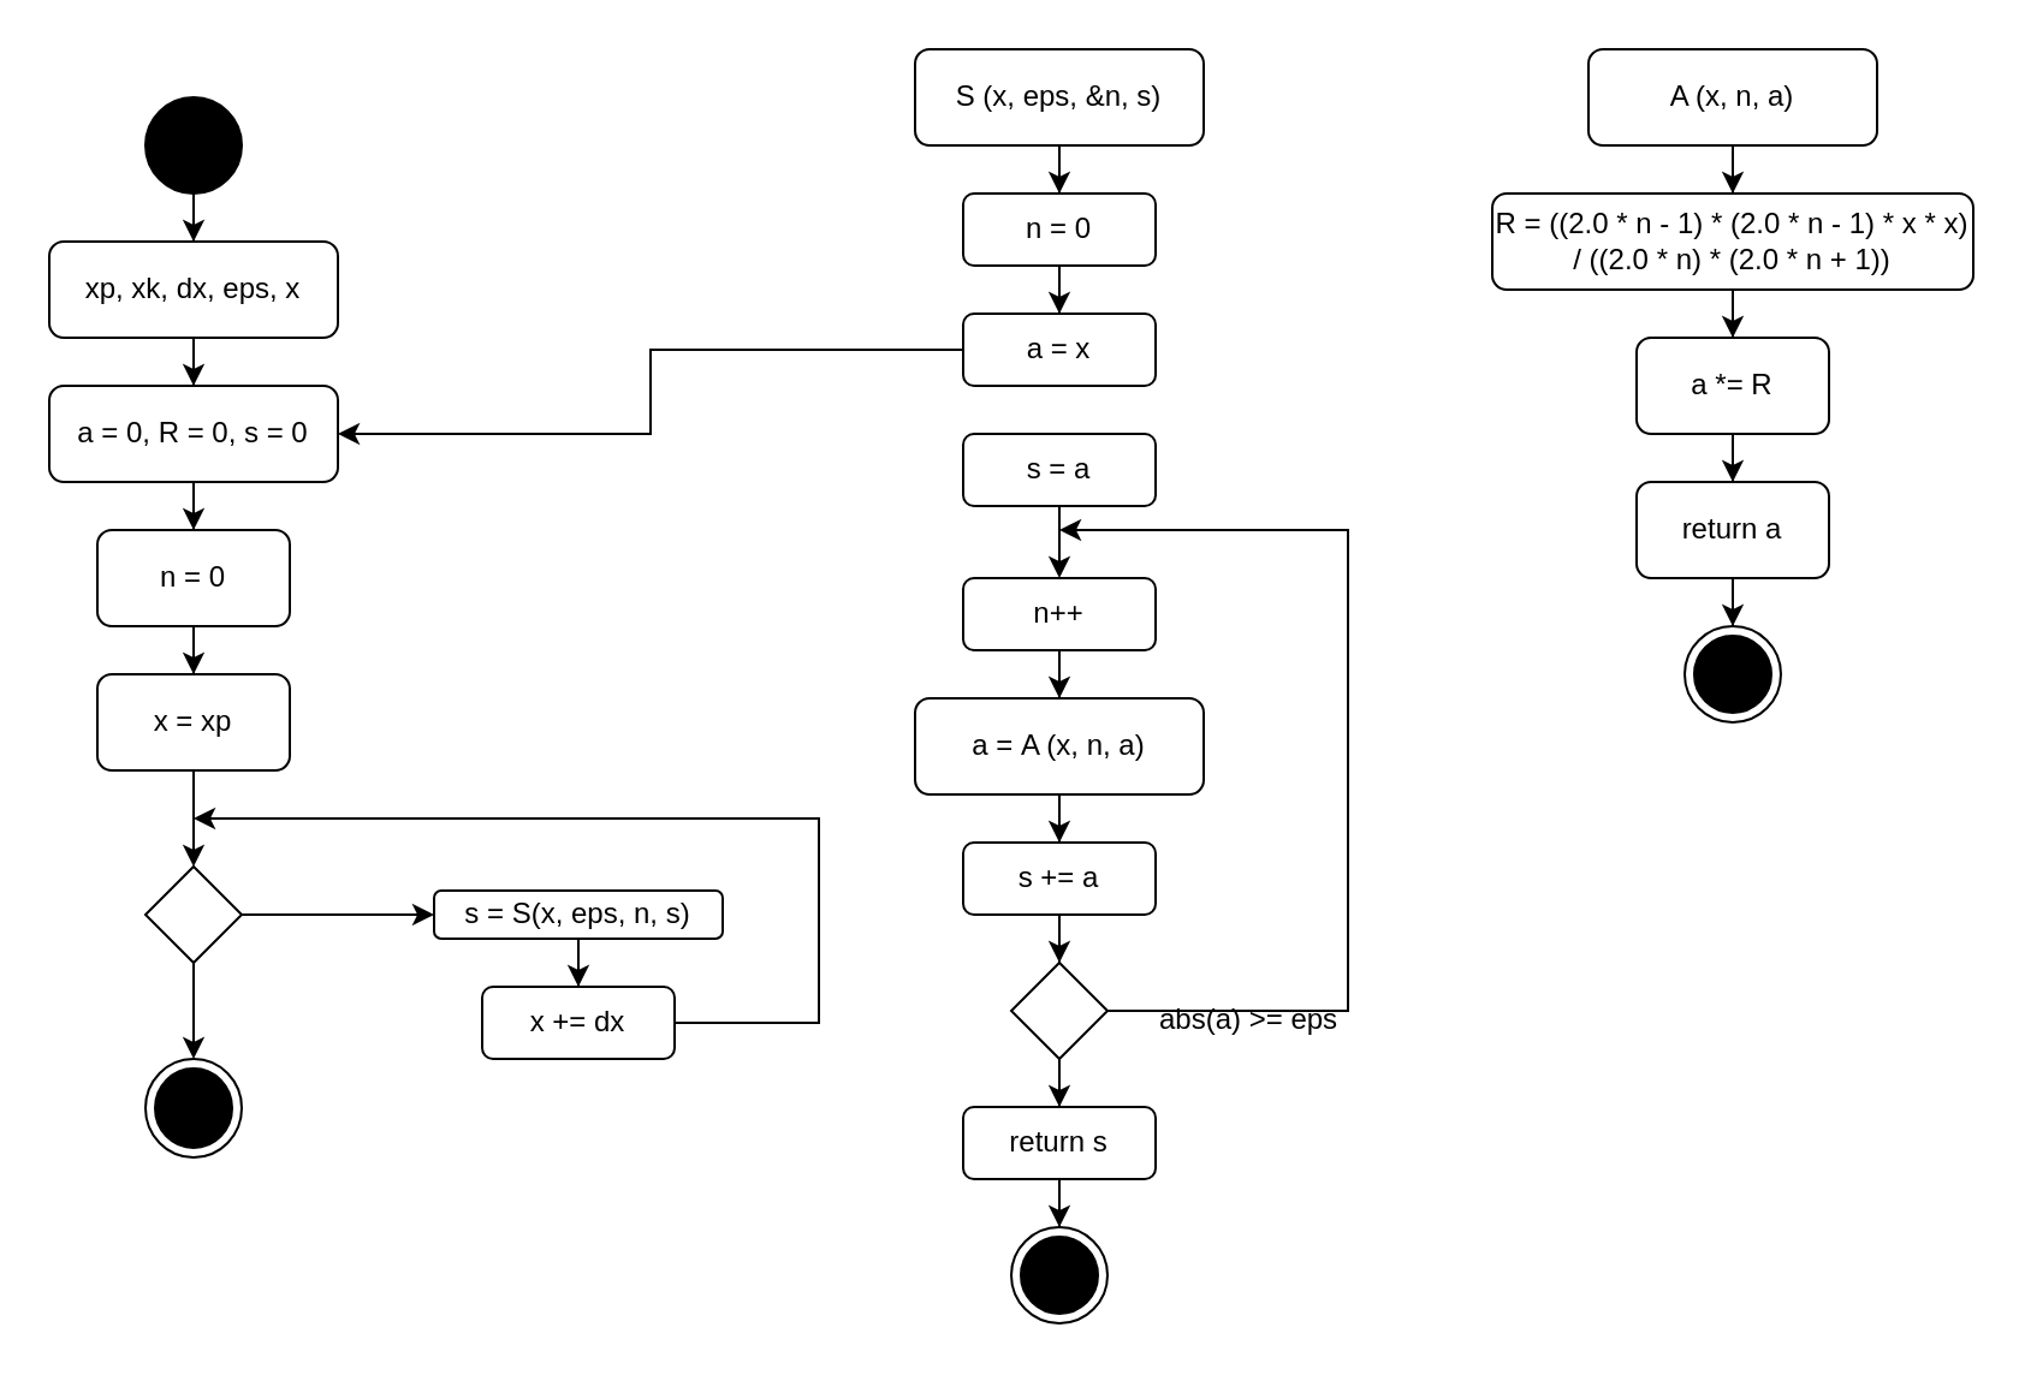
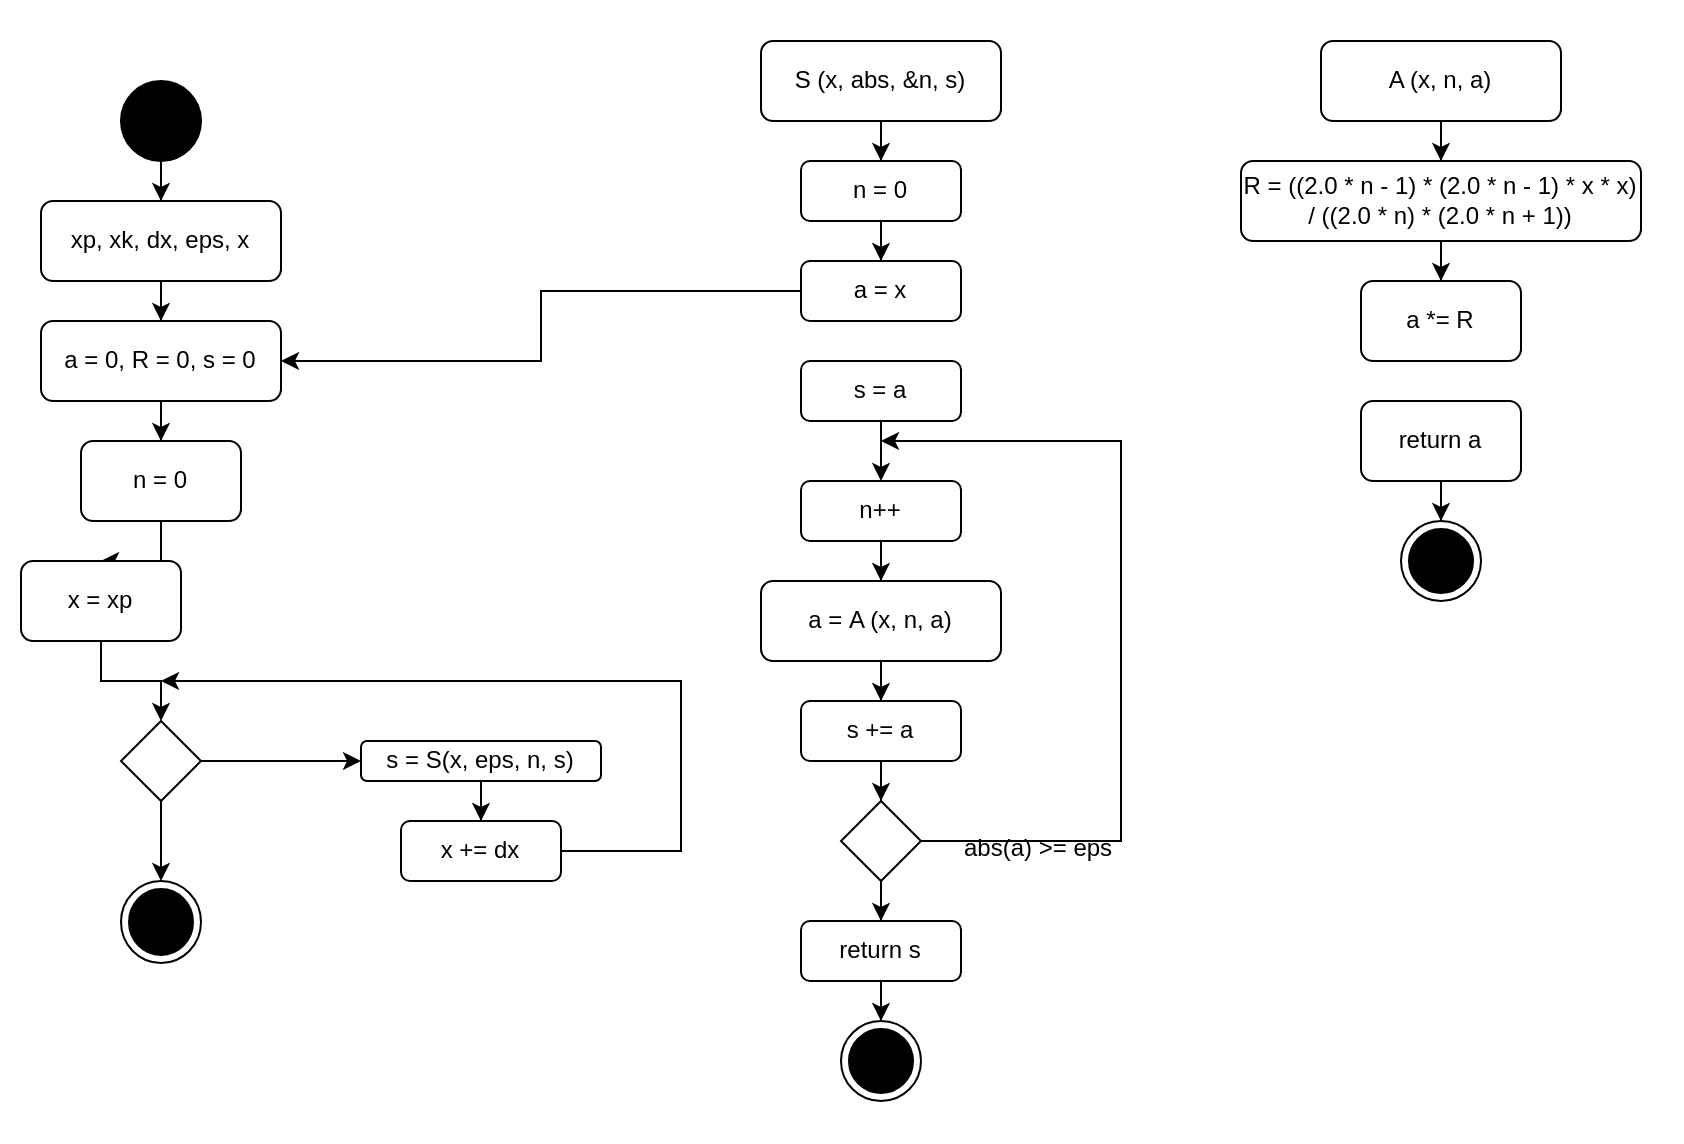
  <mxCell id="0" />
  <mxCell id="1" parent="0" />
  <mxCell id="2" style="edgeStyle=orthogonalEdgeStyle;rounded=0;orthogonalLoop=1;jettySize=auto;html=1;entryX=0.5;entryY=0;entryDx=0;entryDy=0;" edge="1" parent="1" source="3" target="5"><mxGeometry relative="1" as="geometry" /></mxCell>
  <mxCell id="3" value="" style="ellipse;fillColor=strokeColor;html=1;" vertex="1" parent="1"><mxGeometry x="60" y="40" width="40" height="40" as="geometry" /></mxCell>
  <mxCell id="4" style="edgeStyle=orthogonalEdgeStyle;rounded=0;orthogonalLoop=1;jettySize=auto;html=1;entryX=0.5;entryY=0;entryDx=0;entryDy=0;" edge="1" parent="1" source="5" target="7"><mxGeometry relative="1" as="geometry" /></mxCell>
  <mxCell id="5" value="xp, xk, dx, eps, x" style="rounded=1;whiteSpace=wrap;html=1;" vertex="1" parent="1"><mxGeometry y="100" width="120" height="40" as="geometry" x="20" /></mxCell>
  <mxCell id="6" style="edgeStyle=orthogonalEdgeStyle;rounded=0;orthogonalLoop=1;jettySize=auto;html=1;entryX=0.5;entryY=0;entryDx=0;entryDy=0;" edge="1" parent="1" source="7" target="9"><mxGeometry relative="1" as="geometry" /></mxCell>
  <mxCell id="7" value="a = 0, R = 0, s = 0" style="rounded=1;whiteSpace=wrap;html=1;" vertex="1" parent="1"><mxGeometry y="160" width="120" height="40" as="geometry" x="20" /></mxCell>
  <mxCell id="8" style="edgeStyle=orthogonalEdgeStyle;rounded=0;orthogonalLoop=1;jettySize=auto;html=1;entryX=0.5;entryY=0;entryDx=0;entryDy=0;" edge="1" parent="1" source="9" target="11"><mxGeometry relative="1" as="geometry" /></mxCell>
  <mxCell id="9" value="n = 0" style="rounded=1;whiteSpace=wrap;html=1;" vertex="1" parent="1"><mxGeometry x="40" y="220" width="80" height="40" as="geometry" /></mxCell>
  <mxCell id="10" style="edgeStyle=orthogonalEdgeStyle;rounded=0;orthogonalLoop=1;jettySize=auto;html=1;entryX=0.5;entryY=0;entryDx=0;entryDy=0;" edge="1" parent="1" source="11" target="14"><mxGeometry relative="1" as="geometry" /></mxCell>
- <mxCell id="11" value="x = xp" style="rounded=1;whiteSpace=wrap;html=1;" vertex="1" parent="1"><mxGeometry x="40" y="280" width="80" height="40" as="geometry" /></mxCell>
+ <mxCell id="11" value="x = xp" style="rounded=1;whiteSpace=wrap;html=1;" vertex="1" parent="1"><mxGeometry x="10" y="280" width="80" height="40" as="geometry" /></mxCell>
  <mxCell id="12" style="edgeStyle=orthogonalEdgeStyle;rounded=0;orthogonalLoop=1;jettySize=auto;html=1;entryX=0.5;entryY=0;entryDx=0;entryDy=0;" edge="1" parent="1" source="14" target="15"><mxGeometry relative="1" as="geometry" /></mxCell>
  <mxCell id="13" style="edgeStyle=orthogonalEdgeStyle;rounded=0;orthogonalLoop=1;jettySize=auto;html=1;entryX=0;entryY=0.5;entryDx=0;entryDy=0;" edge="1" parent="1" source="14" target="17"><mxGeometry relative="1" as="geometry" /></mxCell>
  <mxCell id="14" value="" style="rhombus;whiteSpace=wrap;html=1;" vertex="1" parent="1"><mxGeometry x="60" y="360" width="40" height="40" as="geometry" /></mxCell>
  <mxCell id="15" value="" style="ellipse;html=1;shape=endState;fillColor=strokeColor;" vertex="1" parent="1"><mxGeometry x="60" y="440" width="40" height="41" as="geometry" /></mxCell>
  <mxCell id="16" style="edgeStyle=orthogonalEdgeStyle;rounded=0;orthogonalLoop=1;jettySize=auto;html=1;entryX=0.5;entryY=0;entryDx=0;entryDy=0;" edge="1" parent="1" source="17" target="19"><mxGeometry relative="1" as="geometry" /></mxCell>
  <mxCell id="17" value="&lt;br&gt;&lt;div align=&quot;justify&quot;&gt;s = S(x, eps, n, s)&lt;br&gt;&lt;br&gt;&lt;/div&gt;" style="rounded=1;whiteSpace=wrap;html=1;" vertex="1" parent="1"><mxGeometry x="180" y="370" width="120" height="20" as="geometry" /></mxCell>
  <mxCell id="18" style="edgeStyle=orthogonalEdgeStyle;rounded=0;orthogonalLoop=1;jettySize=auto;html=1;" edge="1" parent="1" source="19"><mxGeometry relative="1" as="geometry"><mxPoint x="80" y="340" as="targetPoint" /><Array as="points"><mxPoint x="340" y="425" /></Array></mxGeometry></mxCell>
  <mxCell id="19" value="x += dx" style="rounded=1;whiteSpace=wrap;html=1;" vertex="1" parent="1"><mxGeometry x="200" y="410" width="80" height="30" as="geometry" /></mxCell>
  <mxCell id="20" style="edgeStyle=orthogonalEdgeStyle;rounded=0;orthogonalLoop=1;jettySize=auto;html=1;entryX=0.5;entryY=0;entryDx=0;entryDy=0;" edge="1" parent="1" source="21" target="23"><mxGeometry relative="1" as="geometry" /></mxCell>
- <mxCell id="21" value="&lt;br&gt;&lt;div align=&quot;justify&quot;&gt;S (x, eps, &amp;amp;n, s)&lt;br&gt;&lt;br&gt;&lt;/div&gt;" style="rounded=1;whiteSpace=wrap;html=1;" vertex="1" parent="1"><mxGeometry x="380" y="20" width="120" height="40" as="geometry" /></mxCell>
+ <mxCell id="21" value="&lt;br&gt;&lt;div align=&quot;justify&quot;&gt;S (x, abs, &amp;amp;n, s)&lt;br&gt;&lt;br&gt;&lt;/div&gt;" style="rounded=1;whiteSpace=wrap;html=1;" vertex="1" parent="1"><mxGeometry x="380" y="20" width="120" height="40" as="geometry" /></mxCell>
  <mxCell id="22" style="edgeStyle=orthogonalEdgeStyle;rounded=0;orthogonalLoop=1;jettySize=auto;html=1;entryX=0.5;entryY=0;entryDx=0;entryDy=0;" edge="1" parent="1" source="23" target="25"><mxGeometry relative="1" as="geometry" /></mxCell>
  <mxCell id="23" value="n = 0" style="rounded=1;whiteSpace=wrap;html=1;" vertex="1" parent="1"><mxGeometry x="400" y="80" width="80" height="30" as="geometry" /></mxCell>
  <mxCell id="24" style="edgeStyle=orthogonalEdgeStyle;rounded=0;orthogonalLoop=1;jettySize=auto;html=1;" edge="1" parent="1" source="25" target="7"><mxGeometry relative="1" as="geometry" /></mxCell>
  <mxCell id="25" value="a = x" style="rounded=1;whiteSpace=wrap;html=1;" vertex="1" parent="1"><mxGeometry x="400" y="130" width="80" height="30" as="geometry" /></mxCell>
  <mxCell id="26" style="edgeStyle=orthogonalEdgeStyle;rounded=0;orthogonalLoop=1;jettySize=auto;html=1;entryX=0.5;entryY=0;entryDx=0;entryDy=0;" edge="1" parent="1" source="27" target="29"><mxGeometry relative="1" as="geometry" /></mxCell>
  <mxCell id="27" value="s = a" style="rounded=1;whiteSpace=wrap;html=1;" vertex="1" parent="1"><mxGeometry x="400" y="180" width="80" height="30" as="geometry" /></mxCell>
  <mxCell id="28" style="edgeStyle=orthogonalEdgeStyle;rounded=0;orthogonalLoop=1;jettySize=auto;html=1;entryX=0.5;entryY=0;entryDx=0;entryDy=0;" edge="1" parent="1" source="29" target="31"><mxGeometry relative="1" as="geometry" /></mxCell>
  <mxCell id="29" value="n++" style="rounded=1;whiteSpace=wrap;html=1;" vertex="1" parent="1"><mxGeometry x="400" y="240" width="80" height="30" as="geometry" /></mxCell>
  <mxCell id="30" style="edgeStyle=orthogonalEdgeStyle;rounded=0;orthogonalLoop=1;jettySize=auto;html=1;entryX=0.5;entryY=0;entryDx=0;entryDy=0;" edge="1" parent="1" source="31" target="33"><mxGeometry relative="1" as="geometry" /></mxCell>
  <mxCell id="31" value="a =&amp;nbsp;A (x, n, a)" style="rounded=1;whiteSpace=wrap;html=1;" vertex="1" parent="1"><mxGeometry x="380" y="290" width="120" height="40" as="geometry" /></mxCell>
  <mxCell id="32" style="edgeStyle=orthogonalEdgeStyle;rounded=0;orthogonalLoop=1;jettySize=auto;html=1;entryX=0.5;entryY=0;entryDx=0;entryDy=0;" edge="1" parent="1" source="33" target="35"><mxGeometry relative="1" as="geometry" /></mxCell>
  <mxCell id="33" value="s += a" style="rounded=1;whiteSpace=wrap;html=1;" vertex="1" parent="1"><mxGeometry x="400" y="350" width="80" height="30" as="geometry" /></mxCell>
  <mxCell id="34" style="edgeStyle=orthogonalEdgeStyle;rounded=0;orthogonalLoop=1;jettySize=auto;html=1;entryX=0.5;entryY=0;entryDx=0;entryDy=0;" edge="1" parent="1" source="35" target="37"><mxGeometry relative="1" as="geometry" /></mxCell>
  <mxCell id="35" value="" style="rhombus;whiteSpace=wrap;html=1;" vertex="1" parent="1"><mxGeometry x="420" y="400" width="40" height="40" as="geometry" /></mxCell>
  <mxCell id="36" style="edgeStyle=orthogonalEdgeStyle;rounded=0;orthogonalLoop=1;jettySize=auto;html=1;entryX=0.5;entryY=0;entryDx=0;entryDy=0;" edge="1" parent="1" source="37" target="38"><mxGeometry relative="1" as="geometry" /></mxCell>
  <mxCell id="37" value="return s" style="rounded=1;whiteSpace=wrap;html=1;" vertex="1" parent="1"><mxGeometry x="400" y="460" width="80" height="30" as="geometry" /></mxCell>
  <mxCell id="38" value="" style="ellipse;html=1;shape=endState;fillColor=strokeColor;" vertex="1" parent="1"><mxGeometry x="420" y="510" width="40" height="40" as="geometry" /></mxCell>
  <mxCell id="39" value="abs(a) &amp;gt;= eps" style="text;whiteSpace=wrap;html=1;" vertex="1" parent="1"><mxGeometry x="480" y="410" width="80" height="30" as="geometry" /></mxCell>
  <mxCell id="40" value="" style="endArrow=classic;html=1;rounded=0;exitX=1;exitY=0.5;exitDx=0;exitDy=0;" edge="1" parent="1" source="35"><mxGeometry width="50" height="50" relative="1" as="geometry"><mxPoint x="550" y="300" as="sourcePoint" /><mxPoint x="440" y="220" as="targetPoint" /><Array as="points"><mxPoint x="560" y="420" /><mxPoint x="560" y="220" /></Array></mxGeometry></mxCell>
  <mxCell id="41" style="edgeStyle=orthogonalEdgeStyle;rounded=0;orthogonalLoop=1;jettySize=auto;html=1;entryX=0.5;entryY=0;entryDx=0;entryDy=0;" edge="1" parent="1" source="42" target="44"><mxGeometry relative="1" as="geometry" /></mxCell>
  <mxCell id="42" value="A (x, n, a)" style="rounded=1;whiteSpace=wrap;html=1;" vertex="1" parent="1"><mxGeometry x="660" y="20" width="120" height="40" as="geometry" /></mxCell>
  <mxCell id="43" style="edgeStyle=orthogonalEdgeStyle;rounded=0;orthogonalLoop=1;jettySize=auto;html=1;entryX=0.5;entryY=0;entryDx=0;entryDy=0;" edge="1" parent="1" source="44" target="46"><mxGeometry relative="1" as="geometry" /></mxCell>
  <mxCell id="44" value="R = ((2.0 * n - 1) * (2.0 * n - 1) * x * x) / ((2.0 * n) * (2.0 * n + 1))" style="rounded=1;whiteSpace=wrap;html=1;" vertex="1" parent="1"><mxGeometry x="620" y="80" width="200" height="40" as="geometry" /></mxCell>
- <mxCell id="45" style="edgeStyle=orthogonalEdgeStyle;rounded=0;orthogonalLoop=1;jettySize=auto;html=1;entryX=0.5;entryY=0;entryDx=0;entryDy=0;" edge="1" parent="1" source="46" target="48"><mxGeometry relative="1" as="geometry" /></mxCell>
  <mxCell id="46" value="a *= R" style="rounded=1;whiteSpace=wrap;html=1;" vertex="1" parent="1"><mxGeometry x="680" y="140" width="80" height="40" as="geometry" /></mxCell>
  <mxCell id="47" style="edgeStyle=orthogonalEdgeStyle;rounded=0;orthogonalLoop=1;jettySize=auto;html=1;entryX=0.5;entryY=0;entryDx=0;entryDy=0;" edge="1" parent="1" source="48" target="49"><mxGeometry relative="1" as="geometry" /></mxCell>
  <mxCell id="48" value="return a" style="rounded=1;whiteSpace=wrap;html=1;" vertex="1" parent="1"><mxGeometry x="680" y="200" width="80" height="40" as="geometry" /></mxCell>
  <mxCell id="49" value="" style="ellipse;html=1;shape=endState;fillColor=strokeColor;" vertex="1" parent="1"><mxGeometry x="700" y="260" width="40" height="40" as="geometry" /></mxCell>
